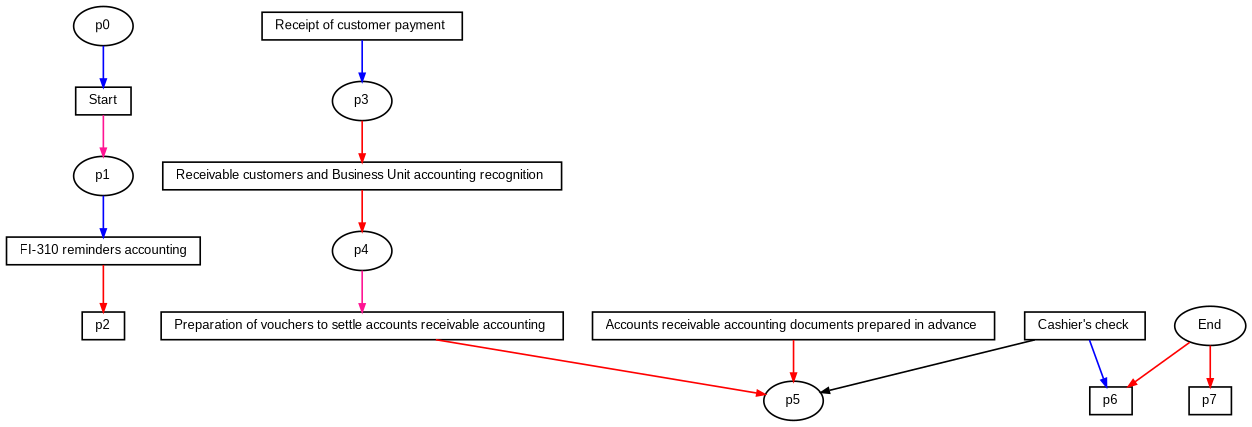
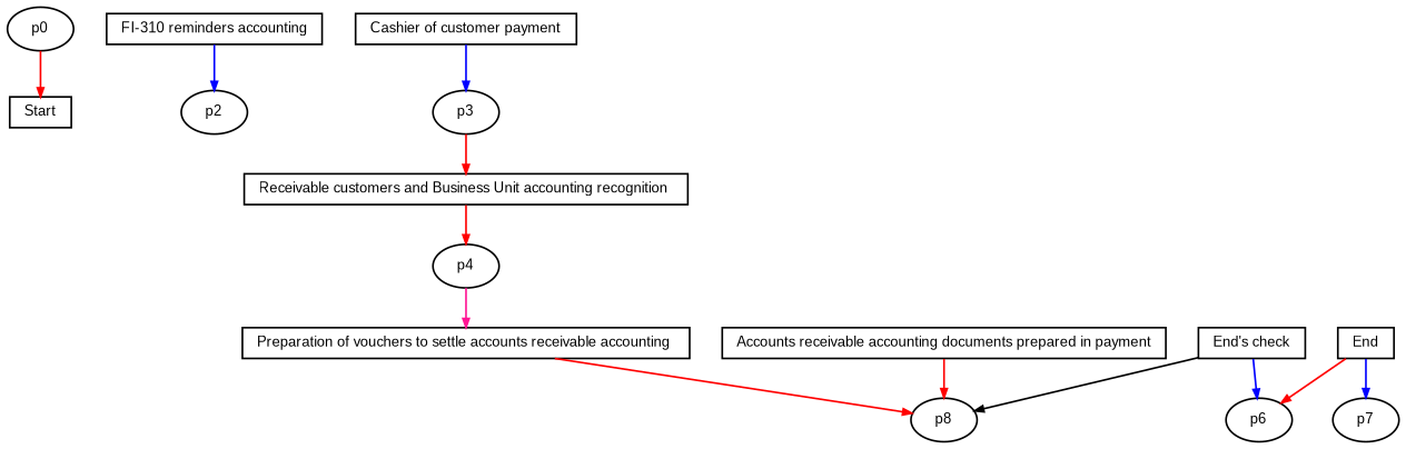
  digraph {
    fontname=Arial
    fontsize=8
    rankdir=TB
    ranksep=.3
    remincross=true
    node [fontname=Arial fontsize=8 shape=box]
    edge [arrowsize=0.5 color=blue]
    n1 [height=.2 label=Start width=.2]
-   n2 [height=.2 label=p1 shape=oval width=.2]
    n3 [height=.2 label="FI-310 reminders accounting" width=.2]
-   n4 [height=.2 label=p2 width=.2]
-   n5 [height=.2 label="Receipt of customer payment " width=.2]
+   n4 [height=.2 label=p2 shape=oval width=.2]
+   n5 [height=.2 label="Cashier of customer payment" width=.2]
    n6 [height=.2 label=p3 shape=oval width=.2]
    n7 [height=.2 label="Receivable customers and Business Unit accounting recognition " width=.2]
    n8 [height=.2 label=p4 shape=oval width=.2]
    n9 [height=.2 label="Preparation of vouchers to settle accounts receivable accounting " width=.2]
-   n10 [height=.2 label=p5 shape=oval width=.2]
-   n11 [height=.2 label="Accounts receivable accounting documents prepared in advance " width=.2]
-   n12 [height=.2 label="Cashier's check " width=.2]
-   n13 [height=.2 label=p6 width=.2]
-   n14 [height=.2 label=End shape=ellipse width=.2]
-   n15 [height=.2 label=p7 width=.2]
+   n10 [height=.2 label=p8 shape=oval width=.2]
+   n11 [height=.2 label="Accounts receivable accounting documents prepared in payment" width=.2]
+   n12 [height=.2 label="End's check" width=.2]
+   n13 [height=.2 label=p6 shape=oval width=.2]
+   n14 [height=.2 label=End width=.2]
+   n15 [height=.2 label=p7 shape=oval width=.2]
    n16 [height=.2 label=p0 shape=oval width=.2]
-   n1 -> n2 [color=deeppink]
-   n2 -> n3
-   n3 -> n4 [color=red]
+   n3 -> n4
    n5 -> n6
    n6 -> n7 [color=red]
    n7 -> n8 [color=red]
    n8 -> n9 [color=deeppink]
    n9 -> n10 [color=red]
    n11 -> n10 [color=red]
    n12 -> n10 [color=black]
    n12 -> n13
    n14 -> n13 [color=red]
-   n14 -> n15 [color=red]
-   n16 -> n1
+   n14 -> n15
+   n16 -> n1 [color=red]
  }
